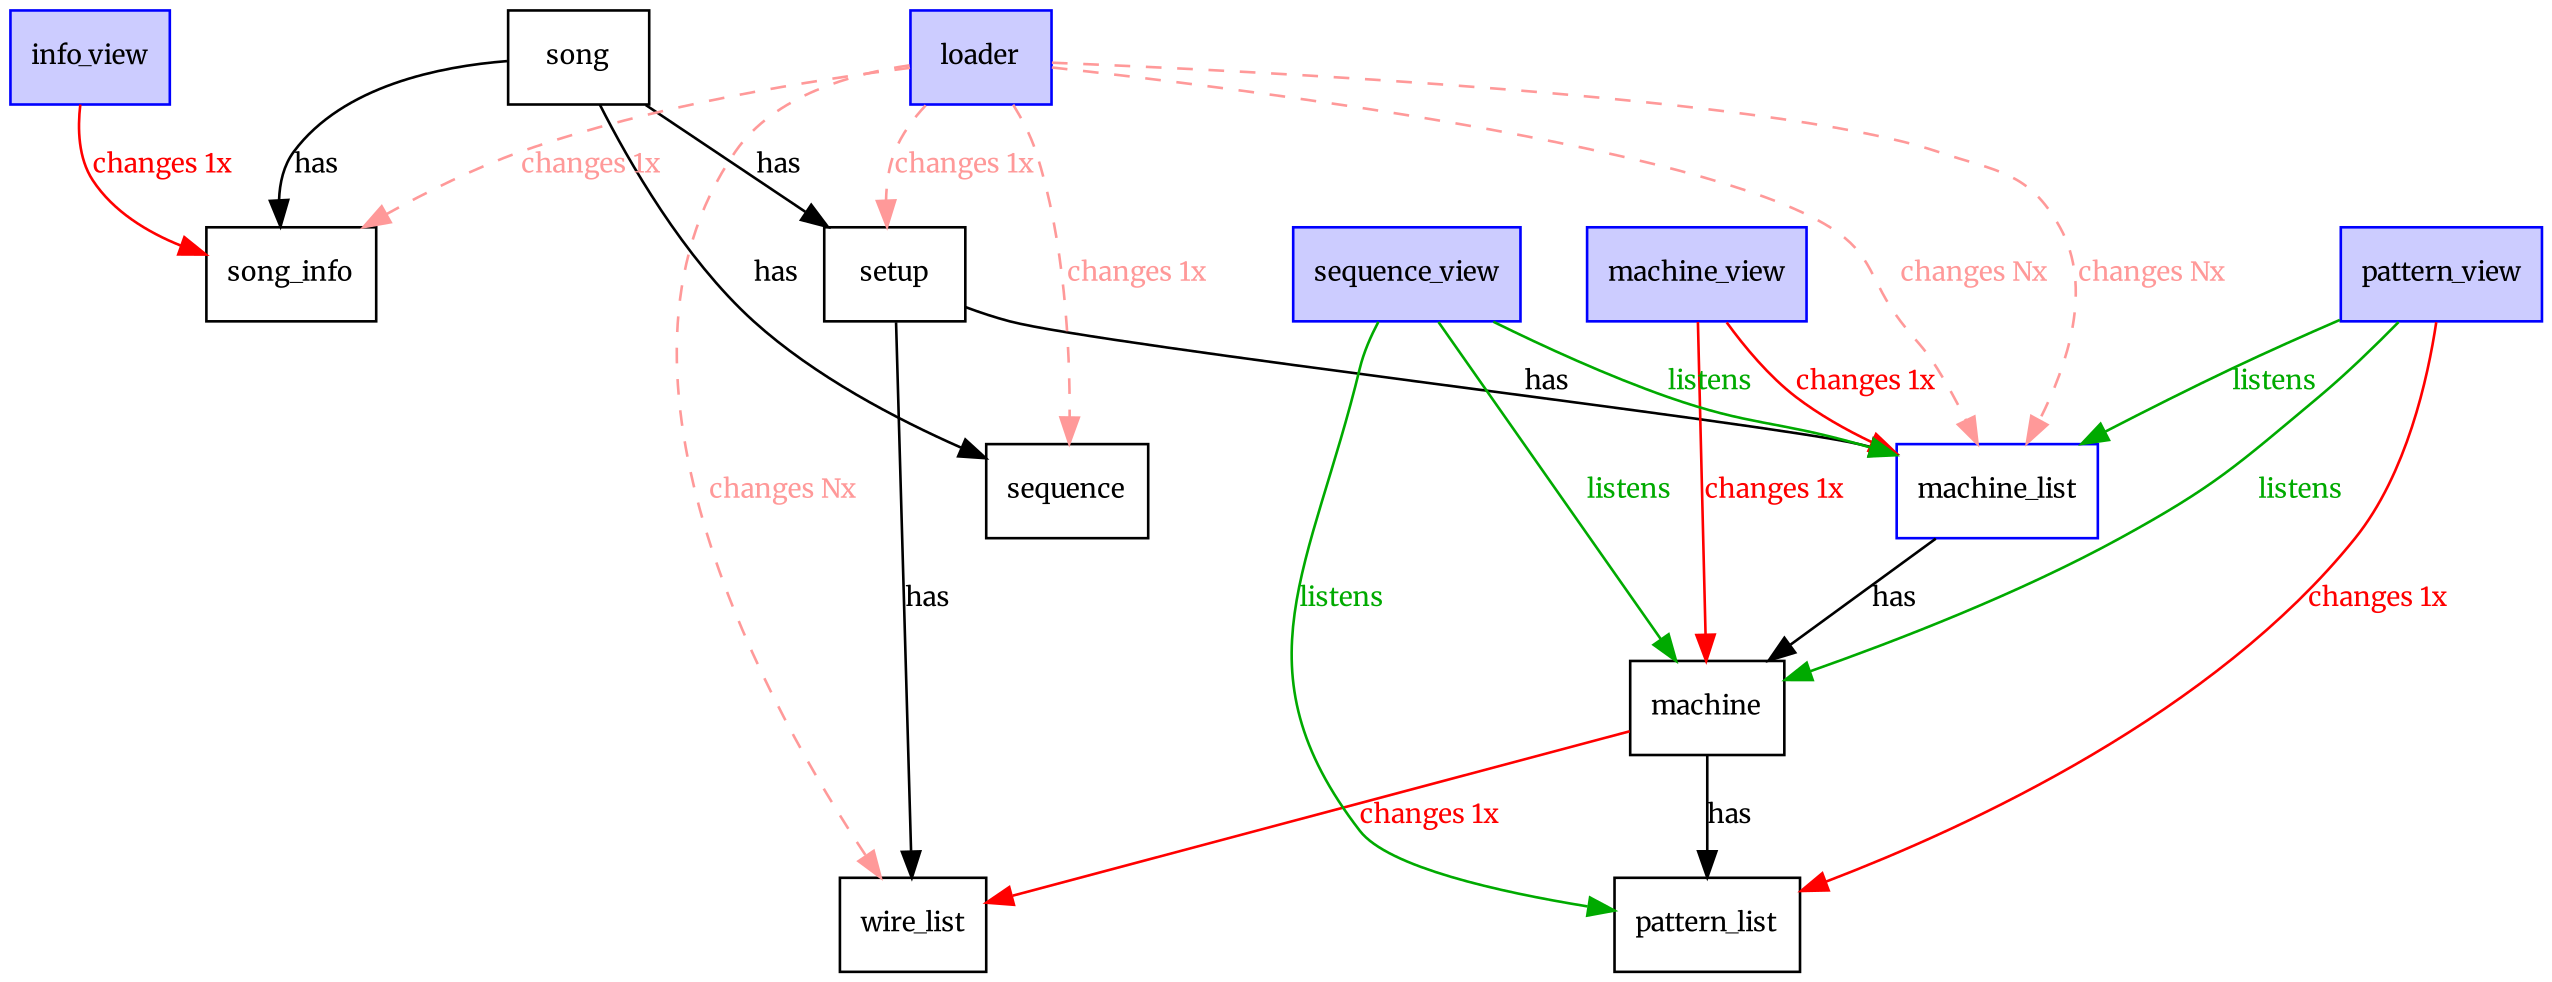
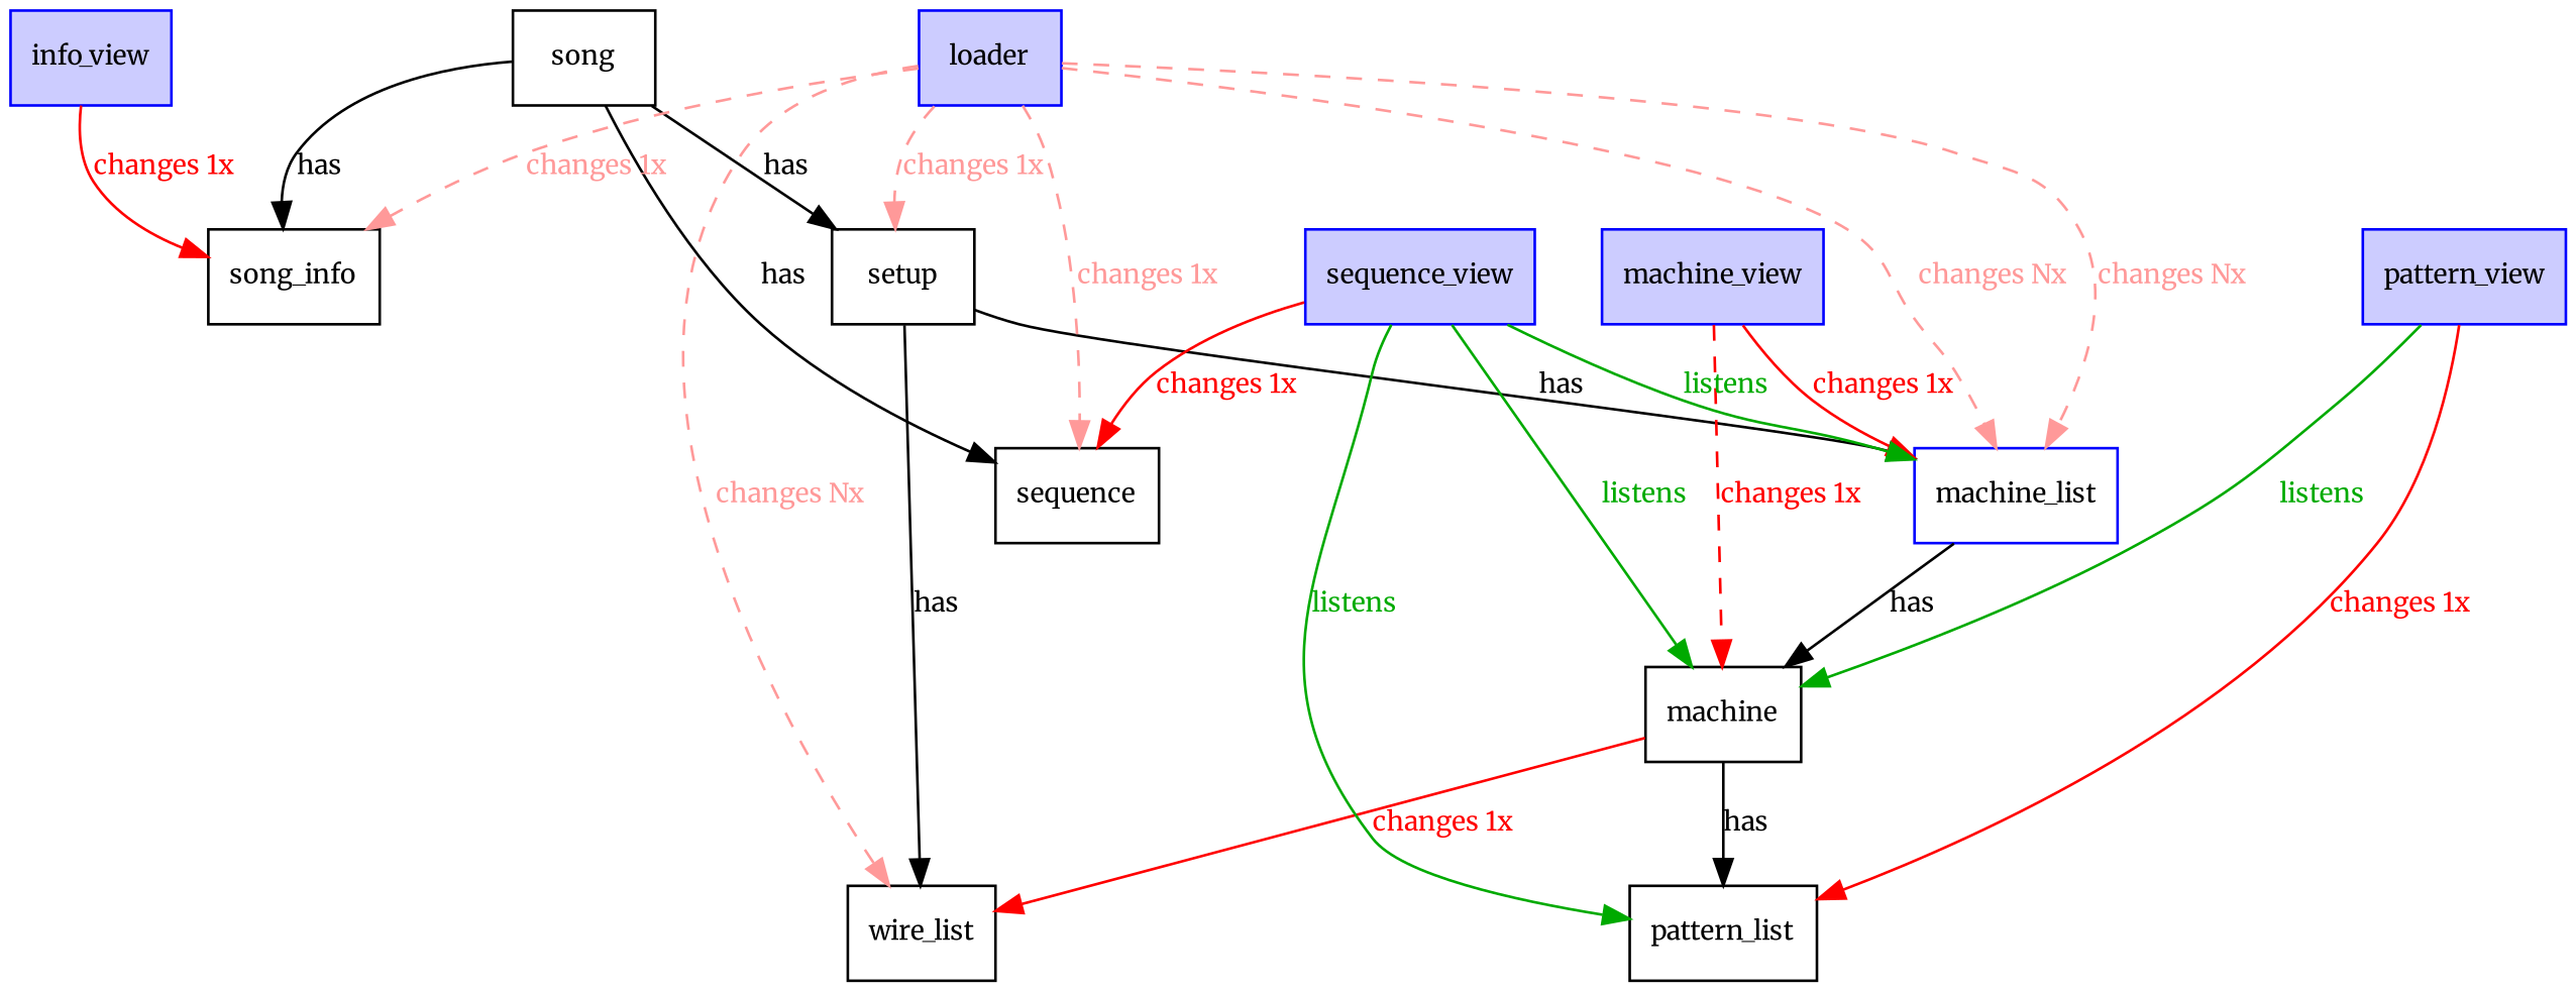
  digraph {
    fontname=Merriweather
    node [fillcolor="#FFFFFF" fontname=Merriweather fontsize=10 shape=box style=filled]
    edge [fontname=Merriweather fontsize=10]
    song
    song_info
    sequence
    setup
    machine_list [color="#0000FF"]
    wire_list
    machine_view [color="#0000FF" fillcolor="#CCCCFF"]
    machine
    pattern_list
    pattern_view [color="#0000FF" fillcolor="#CCCCFF"]
    sequence_view [color="#0000FF" fillcolor="#CCCCFF"]
    info_view [color="#0000FF" fillcolor="#CCCCFF"]
    loader [color="#0000FF" fillcolor="#CCCCFF"]
    song -> song_info [label=has]
    song -> sequence [label=has]
    song -> setup [label=has]
    setup -> machine_list [label=has]
    setup -> wire_list [label=has]
    machine_list -> machine [label=has]
    machine_view -> machine_list [color="#FF0000" fontcolor="#FF0000" label="changes 1x"]
-   machine_view -> machine [color="#FF0000" fontcolor="#FF0000" label="changes 1x"]
+   machine_view -> machine [color="#FF0000" fontcolor="#FF0000" label="changes 1x" style=dashed]
    machine -> wire_list [color="#FF0000" fontcolor="#FF0000" label="changes 1x"]
    machine -> pattern_list [label=has]
-   pattern_view -> machine_list [color="#00AA00" fontcolor="#00AA00" label=listens]
    pattern_view -> machine [color="#00AA00" fontcolor="#00AA00" label=listens]
    pattern_view -> pattern_list [color="#FF0000" fontcolor="#FF0000" label="changes 1x"]
+   sequence_view -> sequence [color="#FF0000" fontcolor="#FF0000" label="changes 1x"]
    sequence_view -> machine_list [color="#00AA00" fontcolor="#00AA00" label=listens]
    sequence_view -> machine [color="#00AA00" fontcolor="#00AA00" label=listens]
    sequence_view -> pattern_list [color="#00AA00" fontcolor="#00AA00" label=listens]
    info_view -> song_info [color="#FF0000" fontcolor="#FF0000" label="changes 1x"]
    loader -> song_info [color="#FF9999" fontcolor="#FF9999" label="changes 1x" style=dashed]
    loader -> sequence [color="#FF9999" fontcolor="#FF9999" label="changes 1x" style=dashed]
    loader -> setup [color="#FF9999" fontcolor="#FF9999" label="changes 1x" style=dashed]
    loader -> machine_list [color="#FF9999" fontcolor="#FF9999" label="changes Nx" style=dashed]
    loader -> machine_list [color="#FF9999" fontcolor="#FF9999" label="changes Nx" style=dashed]
    loader -> wire_list [color="#FF9999" fontcolor="#FF9999" label="changes Nx" style=dashed]
  }
